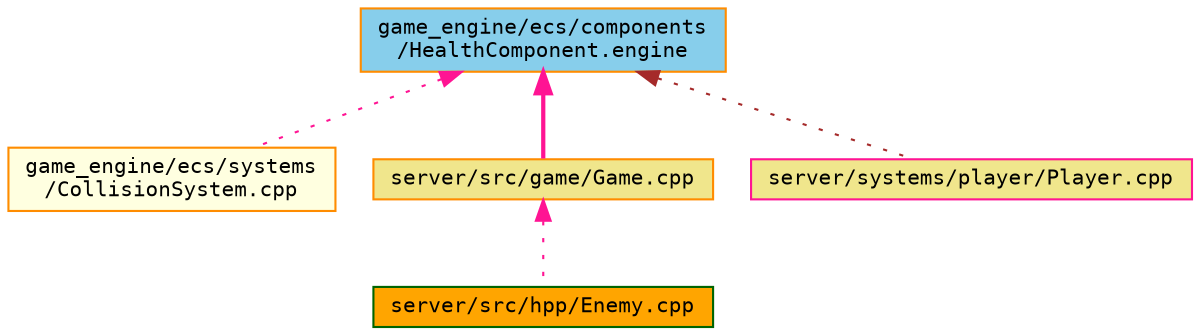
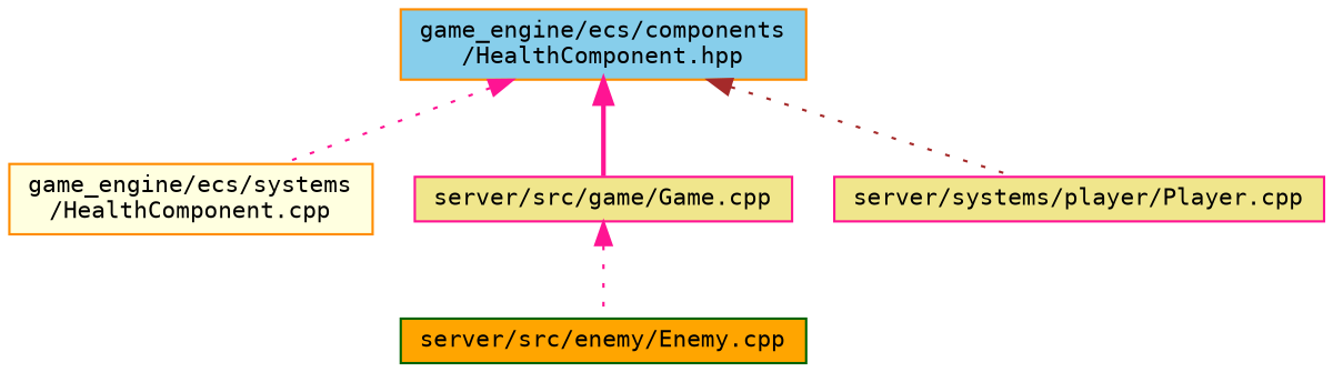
  digraph {
    fontname="DejaVu Sans Mono"
    node [color=darkorange fillcolor=khaki fontname="DejaVu Sans Mono" fontsize=10 shape=box style=filled]
    edge [color=deeppink dir=back fontname="DejaVu Sans Mono" fontsize=10 labelfontname=Helvetica labelfontsize=10 style=dotted]
-   n1 [fillcolor=skyblue fontcolor=black height=0.2 label="game_engine/ecs/components\l/HealthComponent.engine" width=0.4]
-   n2 [fillcolor=lightyellow height=0.2 label="game_engine/ecs/systems\l/CollisionSystem.cpp" width=0.4]
-   n3 [height=0.2 label="server/src/game/Game.cpp" width=0.4]
+   n1 [fillcolor=skyblue fontcolor=black height=0.2 label="game_engine/ecs/components\l/HealthComponent.hpp" width=0.4]
+   n2 [fillcolor=lightyellow height=0.2 label="game_engine/ecs/systems\l/HealthComponent.cpp" width=0.4]
+   n3 [color=deeppink height=0.2 label="server/src/game/Game.cpp" width=0.4]
    n4 [color=deeppink height=0.2 label="server/systems/player/Player.cpp" width=0.4]
-   n5 [color=darkgreen fillcolor=orange height=0.2 label="server/src/hpp/Enemy.cpp" width=0.4]
+   n5 [color=darkgreen fillcolor=orange height=0.2 label="server/src/enemy/Enemy.cpp" width=0.4]
    n1 -> n2
    n1 -> n3 [style=bold]
    n1 -> n4 [color=brown]
    n3 -> n5
  }
